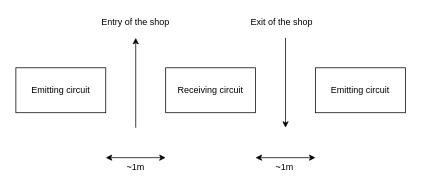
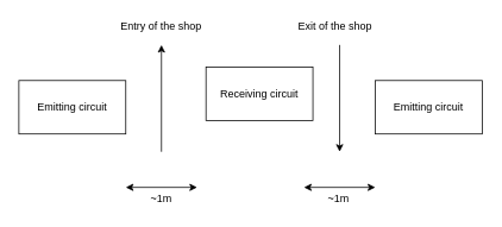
  <mxCell id="0" />
  <mxCell id="1" parent="0" />
  <mxCell id="2" value="Emitting circuit" style="rounded=0;whiteSpace=wrap;html=1;fillColor=none;" vertex="1" parent="1"><mxGeometry x="20" y="90" width="120" height="60" as="geometry" /></mxCell>
- <mxCell id="3" value="Receiving circuit" style="rounded=0;whiteSpace=wrap;html=1;fillColor=none;" vertex="1" parent="1"><mxGeometry x="220" y="90" width="120" height="60" as="geometry" /></mxCell>
+ <mxCell id="3" value="Receiving circuit" style="rounded=0;whiteSpace=wrap;html=1;fillColor=none;" vertex="1" parent="1"><mxGeometry x="230" y="75" width="120" height="60" as="geometry" /></mxCell>
  <mxCell id="4" value="Emitting circuit" style="rounded=0;whiteSpace=wrap;html=1;fillColor=none;" vertex="1" parent="1"><mxGeometry x="420" y="90" width="120" height="60" as="geometry" /></mxCell>
  <mxCell id="5" value="" style="endArrow=classic;html=1;" edge="1" parent="1"><mxGeometry width="50" height="50" relative="1" as="geometry"><mxPoint x="180" y="170" as="sourcePoint" /><mxPoint x="180" y="50" as="targetPoint" /></mxGeometry></mxCell>
  <mxCell id="6" value="Entry of the shop" style="text;html=1;strokeColor=none;fillColor=none;align=center;verticalAlign=middle;whiteSpace=wrap;rounded=0;" vertex="1" parent="1"><mxGeometry x="130" y="20" width="100" height="20" as="geometry" /></mxCell>
  <mxCell id="7" value="" style="endArrow=classic;html=1;" edge="1" parent="1"><mxGeometry width="50" height="50" relative="1" as="geometry"><mxPoint x="380" y="50" as="sourcePoint" /><mxPoint x="380" y="170" as="targetPoint" /></mxGeometry></mxCell>
  <mxCell id="8" value="Exit of the shop" style="text;html=1;strokeColor=none;fillColor=none;align=center;verticalAlign=middle;whiteSpace=wrap;rounded=0;" vertex="1" parent="1"><mxGeometry x="330" y="20" width="90" height="20" as="geometry" /></mxCell>
  <mxCell id="9" value="" style="endArrow=classic;startArrow=classic;html=1;" edge="1" parent="1"><mxGeometry width="50" height="50" relative="1" as="geometry"><mxPoint x="140" y="210" as="sourcePoint" /><mxPoint x="220" y="210" as="targetPoint" /></mxGeometry></mxCell>
  <mxCell id="10" value="" style="endArrow=classic;startArrow=classic;html=1;" edge="1" parent="1"><mxGeometry width="50" height="50" relative="1" as="geometry"><mxPoint x="340" y="210" as="sourcePoint" /><mxPoint x="420" y="210" as="targetPoint" /></mxGeometry></mxCell>
  <mxCell id="11" value="~1m" style="text;html=1;strokeColor=none;fillColor=none;align=center;verticalAlign=middle;whiteSpace=wrap;rounded=0;" vertex="1" parent="1"><mxGeometry x="160" y="213" width="40" height="20" as="geometry" /></mxCell>
  <mxCell id="12" value="~1m" style="text;html=1;strokeColor=none;fillColor=none;align=center;verticalAlign=middle;whiteSpace=wrap;rounded=0;" vertex="1" parent="1"><mxGeometry x="359" y="213" width="40" height="20" as="geometry" /></mxCell>
